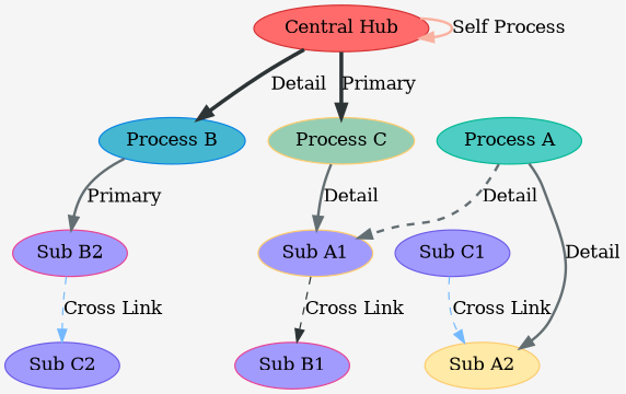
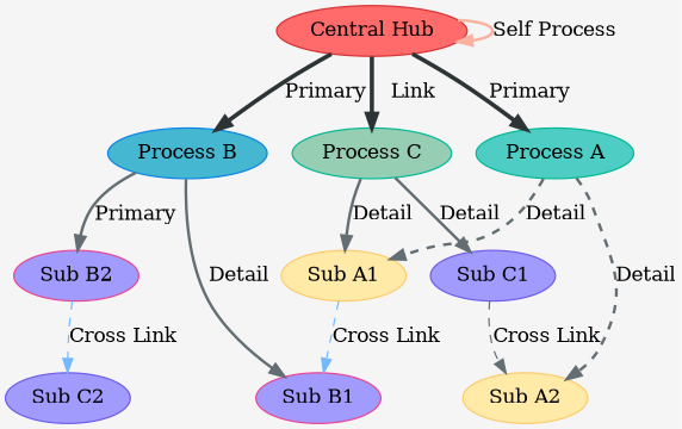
  digraph {
    bgcolor="#f5f5f5"
    node [color="#00b894" fillcolor="#a29bfe" style=filled]
    edge [color="#636e72" penwidth=2]
    n1 [color="#d63031" fillcolor="#ff6b6b" label="Central Hub"]
    n2 [fillcolor="#4ecdc4" label="Process A"]
    n3 [color="#0984e3" fillcolor="#45b7d1" label="Process B"]
-   n4 [color="#fdcb6e" fillcolor="#96ceb4" label="Process C"]
-   n5 [color="#fdcb6e" label="Sub A1"]
+   n4 [fillcolor="#96ceb4" label="Process C"]
+   n5 [color="#fdcb6e" fillcolor="#ffeaa7" label="Sub A1"]
    n6 [color="#fdcb6e" fillcolor="#ffeaa7" label="Sub A2"]
    n7 [color="#e84393" label="Sub B1"]
    n8 [color="#e84393" label="Sub B2"]
    n9 [color="#6c5ce7" label="Sub C1"]
    n10 [color="#6c5ce7" label="Sub C2"]
    n1 -> n1 [color="#fab1a0" label="Self Process"]
-   n1 -> n3 [color="#2d3436" label=Detail penwidth=3]
-   n1 -> n4 [color="#2d3436" label=Primary penwidth=3]
+   n1 -> n2 [color="#2d3436" label=Primary penwidth=3]
+   n1 -> n3 [color="#2d3436" label=Primary penwidth=3]
+   n1 -> n4 [color="#2d3436" label=Link penwidth=3]
    n2 -> n5 [label=Detail style=dashed]
-   n2 -> n6 [label=Detail]
+   n2 -> n6 [label=Detail style=dashed]
+   n3 -> n7 [label=Detail]
    n3 -> n8 [label=Primary]
    n4 -> n5 [label=Detail]
-   n5 -> n7 [color="#2d3436" label="Cross Link" penwidth=1 style=dashed]
+   n4 -> n9 [label=Detail]
+   n5 -> n7 [color="#74b9ff" label="Cross Link" penwidth=1 style=dashed]
    n8 -> n10 [color="#74b9ff" label="Cross Link" penwidth=1 style=dashed]
-   n9 -> n6 [color="#74b9ff" label="Cross Link" penwidth=1 style=dashed]
+   n9 -> n6 [label="Cross Link" penwidth=1 style=dashed]
  }
